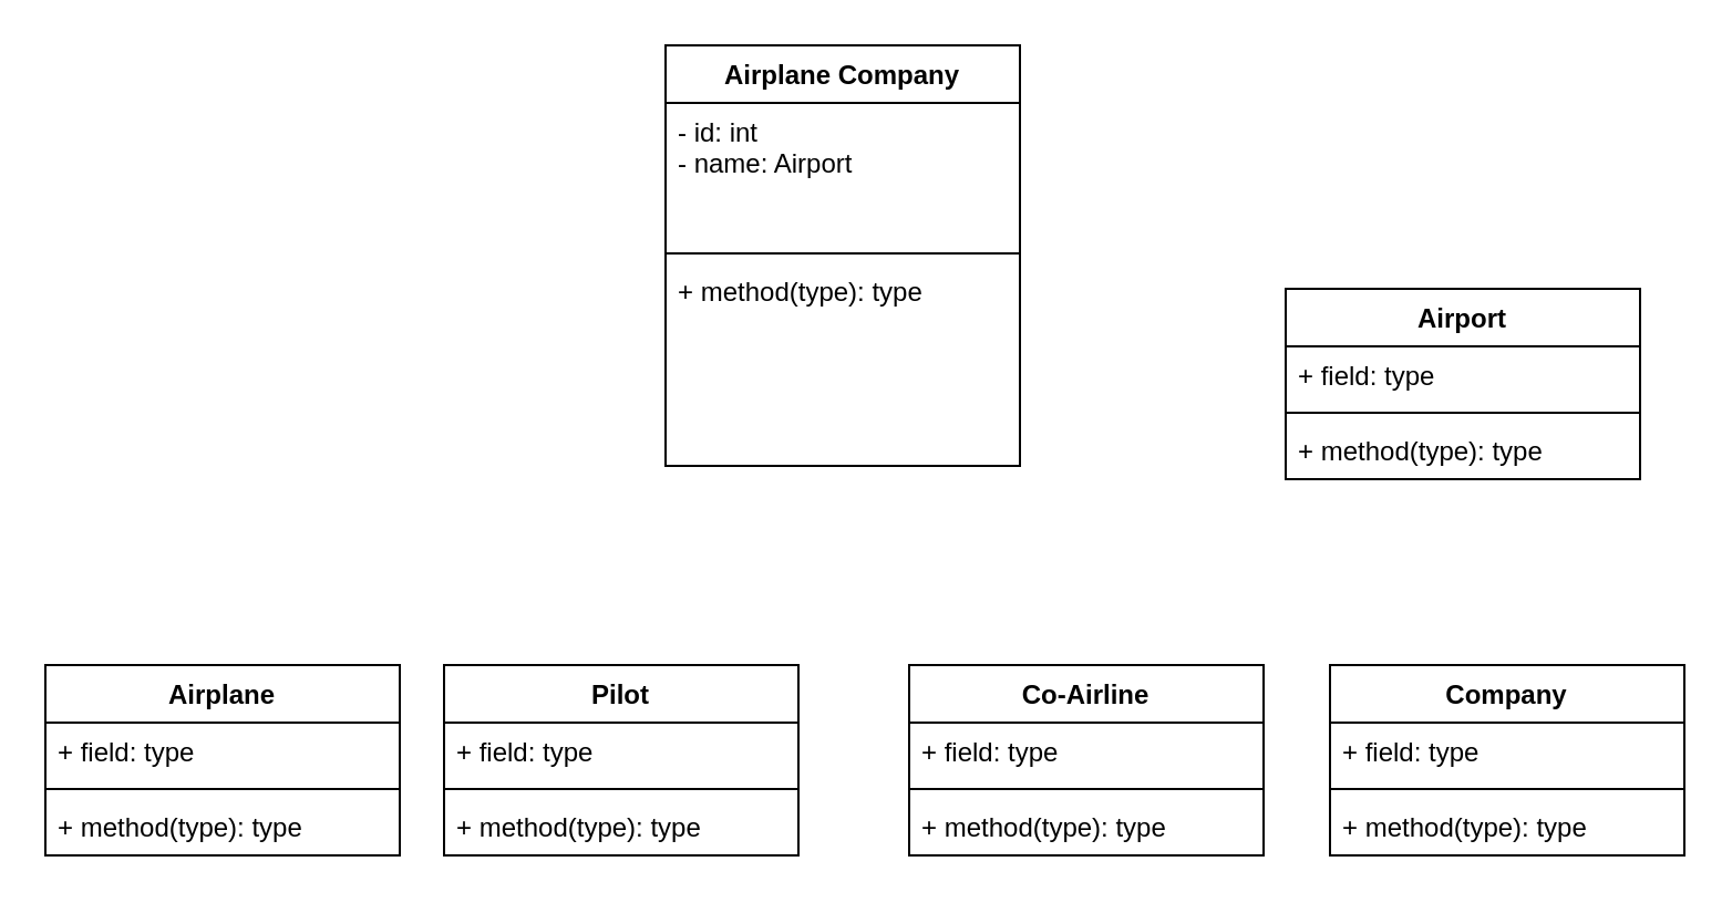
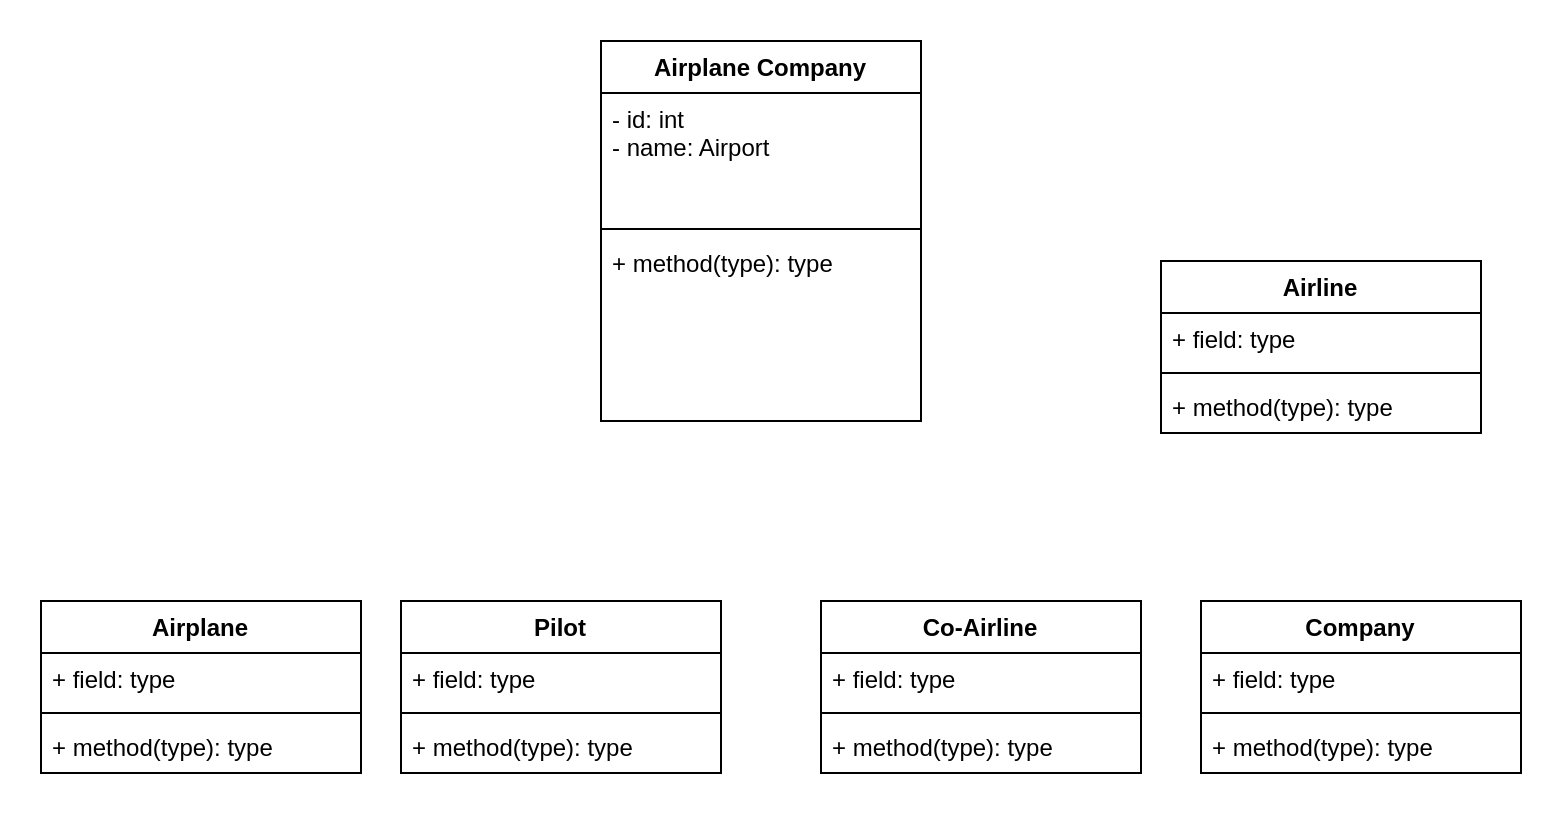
  <mxCell id="0" />
  <mxCell id="1" parent="0" />
  <mxCell id="2" value="Airplane Company" style="swimlane;fontStyle=1;align=center;verticalAlign=top;childLayout=stackLayout;horizontal=1;startSize=26;horizontalStack=0;resizeParent=1;resizeParentMax=0;resizeLast=0;collapsible=1;marginBottom=0;" vertex="1" parent="1"><mxGeometry x="300" y="20" width="160" height="190" as="geometry" /></mxCell>
  <mxCell id="3" value="- id: int&#10;- name: Airport" style="text;strokeColor=none;fillColor=none;align=left;verticalAlign=top;spacingLeft=4;spacingRight=4;overflow=hidden;rotatable=0;points=[[0,0.5],[1,0.5]];portConstraint=eastwest;" vertex="1" parent="2"><mxGeometry y="26" width="160" height="64" as="geometry" /></mxCell>
  <mxCell id="4" value="" style="line;strokeWidth=1;fillColor=none;align=left;verticalAlign=middle;spacingTop=-1;spacingLeft=3;spacingRight=3;rotatable=0;labelPosition=right;points=[];portConstraint=eastwest;" vertex="1" parent="2"><mxGeometry y="90" width="160" height="8" as="geometry" /></mxCell>
  <mxCell id="5" value="+ method(type): type" style="text;strokeColor=none;fillColor=none;align=left;verticalAlign=top;spacingLeft=4;spacingRight=4;overflow=hidden;rotatable=0;points=[[0,0.5],[1,0.5]];portConstraint=eastwest;" vertex="1" parent="2"><mxGeometry y="98" width="160" height="92" as="geometry" /></mxCell>
  <mxCell id="6" value="Co-Airline" style="swimlane;fontStyle=1;align=center;verticalAlign=top;childLayout=stackLayout;horizontal=1;startSize=26;horizontalStack=0;resizeParent=1;resizeParentMax=0;resizeLast=0;collapsible=1;marginBottom=0;" vertex="1" parent="1"><mxGeometry x="410" y="300" width="160" height="86" as="geometry" /></mxCell>
  <mxCell id="7" value="+ field: type" style="text;strokeColor=none;fillColor=none;align=left;verticalAlign=top;spacingLeft=4;spacingRight=4;overflow=hidden;rotatable=0;points=[[0,0.5],[1,0.5]];portConstraint=eastwest;" vertex="1" parent="6"><mxGeometry y="26" width="160" height="26" as="geometry" /></mxCell>
  <mxCell id="8" value="" style="line;strokeWidth=1;fillColor=none;align=left;verticalAlign=middle;spacingTop=-1;spacingLeft=3;spacingRight=3;rotatable=0;labelPosition=right;points=[];portConstraint=eastwest;" vertex="1" parent="6"><mxGeometry y="52" width="160" height="8" as="geometry" /></mxCell>
  <mxCell id="9" value="+ method(type): type" style="text;strokeColor=none;fillColor=none;align=left;verticalAlign=top;spacingLeft=4;spacingRight=4;overflow=hidden;rotatable=0;points=[[0,0.5],[1,0.5]];portConstraint=eastwest;" vertex="1" parent="6"><mxGeometry y="60" width="160" height="26" as="geometry" /></mxCell>
  <mxCell id="10" value="Pilot" style="swimlane;fontStyle=1;align=center;verticalAlign=top;childLayout=stackLayout;horizontal=1;startSize=26;horizontalStack=0;resizeParent=1;resizeParentMax=0;resizeLast=0;collapsible=1;marginBottom=0;" vertex="1" parent="1"><mxGeometry x="200" y="300" width="160" height="86" as="geometry" /></mxCell>
  <mxCell id="11" value="+ field: type" style="text;strokeColor=none;fillColor=none;align=left;verticalAlign=top;spacingLeft=4;spacingRight=4;overflow=hidden;rotatable=0;points=[[0,0.5],[1,0.5]];portConstraint=eastwest;" vertex="1" parent="10"><mxGeometry y="26" width="160" height="26" as="geometry" /></mxCell>
  <mxCell id="12" value="" style="line;strokeWidth=1;fillColor=none;align=left;verticalAlign=middle;spacingTop=-1;spacingLeft=3;spacingRight=3;rotatable=0;labelPosition=right;points=[];portConstraint=eastwest;" vertex="1" parent="10"><mxGeometry y="52" width="160" height="8" as="geometry" /></mxCell>
  <mxCell id="13" value="+ method(type): type" style="text;strokeColor=none;fillColor=none;align=left;verticalAlign=top;spacingLeft=4;spacingRight=4;overflow=hidden;rotatable=0;points=[[0,0.5],[1,0.5]];portConstraint=eastwest;" vertex="1" parent="10"><mxGeometry y="60" width="160" height="26" as="geometry" /></mxCell>
  <mxCell id="14" value="Airplane" style="swimlane;fontStyle=1;align=center;verticalAlign=top;childLayout=stackLayout;horizontal=1;startSize=26;horizontalStack=0;resizeParent=1;resizeParentMax=0;resizeLast=0;collapsible=1;marginBottom=0;" vertex="1" parent="1"><mxGeometry x="20" y="300" width="160" height="86" as="geometry" /></mxCell>
  <mxCell id="15" value="+ field: type" style="text;strokeColor=none;fillColor=none;align=left;verticalAlign=top;spacingLeft=4;spacingRight=4;overflow=hidden;rotatable=0;points=[[0,0.5],[1,0.5]];portConstraint=eastwest;" vertex="1" parent="14"><mxGeometry y="26" width="160" height="26" as="geometry" /></mxCell>
  <mxCell id="16" value="" style="line;strokeWidth=1;fillColor=none;align=left;verticalAlign=middle;spacingTop=-1;spacingLeft=3;spacingRight=3;rotatable=0;labelPosition=right;points=[];portConstraint=eastwest;" vertex="1" parent="14"><mxGeometry y="52" width="160" height="8" as="geometry" /></mxCell>
  <mxCell id="17" value="+ method(type): type" style="text;strokeColor=none;fillColor=none;align=left;verticalAlign=top;spacingLeft=4;spacingRight=4;overflow=hidden;rotatable=0;points=[[0,0.5],[1,0.5]];portConstraint=eastwest;" vertex="1" parent="14"><mxGeometry y="60" width="160" height="26" as="geometry" /></mxCell>
  <mxCell id="18" value="Company" style="swimlane;fontStyle=1;align=center;verticalAlign=top;childLayout=stackLayout;horizontal=1;startSize=26;horizontalStack=0;resizeParent=1;resizeParentMax=0;resizeLast=0;collapsible=1;marginBottom=0;" vertex="1" parent="1"><mxGeometry x="600" y="300" width="160" height="86" as="geometry" /></mxCell>
  <mxCell id="19" value="+ field: type" style="text;strokeColor=none;fillColor=none;align=left;verticalAlign=top;spacingLeft=4;spacingRight=4;overflow=hidden;rotatable=0;points=[[0,0.5],[1,0.5]];portConstraint=eastwest;" vertex="1" parent="18"><mxGeometry y="26" width="160" height="26" as="geometry" /></mxCell>
  <mxCell id="20" value="" style="line;strokeWidth=1;fillColor=none;align=left;verticalAlign=middle;spacingTop=-1;spacingLeft=3;spacingRight=3;rotatable=0;labelPosition=right;points=[];portConstraint=eastwest;" vertex="1" parent="18"><mxGeometry y="52" width="160" height="8" as="geometry" /></mxCell>
  <mxCell id="21" value="+ method(type): type" style="text;strokeColor=none;fillColor=none;align=left;verticalAlign=top;spacingLeft=4;spacingRight=4;overflow=hidden;rotatable=0;points=[[0,0.5],[1,0.5]];portConstraint=eastwest;" vertex="1" parent="18"><mxGeometry y="60" width="160" height="26" as="geometry" /></mxCell>
- <mxCell id="22" value="Airport" style="swimlane;fontStyle=1;align=center;verticalAlign=top;childLayout=stackLayout;horizontal=1;startSize=26;horizontalStack=0;resizeParent=1;resizeParentMax=0;resizeLast=0;collapsible=1;marginBottom=0;" vertex="1" parent="1"><mxGeometry x="580" y="130" width="160" height="86" as="geometry" /></mxCell>
+ <mxCell id="22" value="Airline" style="swimlane;fontStyle=1;align=center;verticalAlign=top;childLayout=stackLayout;horizontal=1;startSize=26;horizontalStack=0;resizeParent=1;resizeParentMax=0;resizeLast=0;collapsible=1;marginBottom=0;" vertex="1" parent="1"><mxGeometry x="580" y="130" width="160" height="86" as="geometry" /></mxCell>
  <mxCell id="23" value="+ field: type" style="text;strokeColor=none;fillColor=none;align=left;verticalAlign=top;spacingLeft=4;spacingRight=4;overflow=hidden;rotatable=0;points=[[0,0.5],[1,0.5]];portConstraint=eastwest;" vertex="1" parent="22"><mxGeometry y="26" width="160" height="26" as="geometry" /></mxCell>
  <mxCell id="24" value="" style="line;strokeWidth=1;fillColor=none;align=left;verticalAlign=middle;spacingTop=-1;spacingLeft=3;spacingRight=3;rotatable=0;labelPosition=right;points=[];portConstraint=eastwest;" vertex="1" parent="22"><mxGeometry y="52" width="160" height="8" as="geometry" /></mxCell>
  <mxCell id="25" value="+ method(type): type" style="text;strokeColor=none;fillColor=none;align=left;verticalAlign=top;spacingLeft=4;spacingRight=4;overflow=hidden;rotatable=0;points=[[0,0.5],[1,0.5]];portConstraint=eastwest;" vertex="1" parent="22"><mxGeometry y="60" width="160" height="26" as="geometry" /></mxCell>
